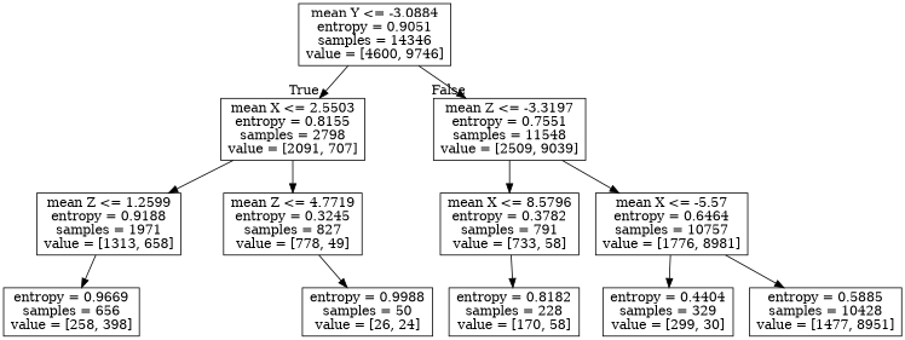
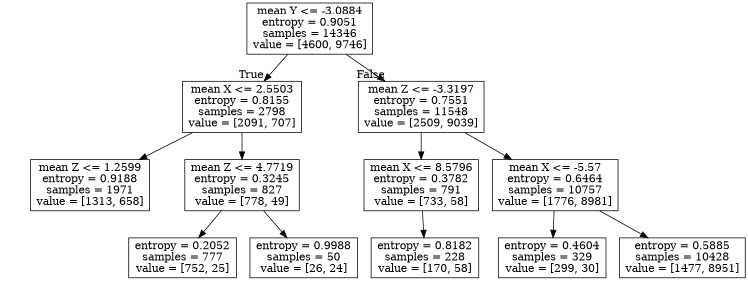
  digraph {
    node [shape=box]
    n1 [label="mean Y <= -3.0884\nentropy = 0.9051\nsamples = 14346\nvalue = [4600, 9746]"]
    n2 [label="mean X <= 2.5503\nentropy = 0.8155\nsamples = 2798\nvalue = [2091, 707]"]
    n3 [label="mean Z <= -3.3197\nentropy = 0.7551\nsamples = 11548\nvalue = [2509, 9039]"]
    n4 [label="mean Z <= 1.2599\nentropy = 0.9188\nsamples = 1971\nvalue = [1313, 658]"]
    n5 [label="mean Z <= 4.7719\nentropy = 0.3245\nsamples = 827\nvalue = [778, 49]"]
    n6 [label="mean X <= 8.5796\nentropy = 0.3782\nsamples = 791\nvalue = [733, 58]"]
    n7 [label="mean X <= -5.57\nentropy = 0.6464\nsamples = 10757\nvalue = [1776, 8981]"]
-   n8 [label="entropy = 0.9669\nsamples = 656\nvalue = [258, 398]"]
+   n9 [label="entropy = 0.2052\nsamples = 777\nvalue = [752, 25]"]
    n10 [label="entropy = 0.9988\nsamples = 50\nvalue = [26, 24]"]
    n11 [label="entropy = 0.8182\nsamples = 228\nvalue = [170, 58]"]
-   n12 [label="entropy = 0.4404\nsamples = 329\nvalue = [299, 30]"]
+   n12 [label="entropy = 0.4604\nsamples = 329\nvalue = [299, 30]"]
    n13 [label="entropy = 0.5885\nsamples = 10428\nvalue = [1477, 8951]"]
    n1 -> n2 [headlabel=True labelangle=45 labeldistance=2.5]
    n1 -> n3 [headlabel=False labelangle=-45 labeldistance=2.5]
    n2 -> n4
    n2 -> n5
    n3 -> n6
    n3 -> n7
-   n4 -> n8
+   n5 -> n9
    n5 -> n10
    n6 -> n11
    n7 -> n12
    n7 -> n13
  }
